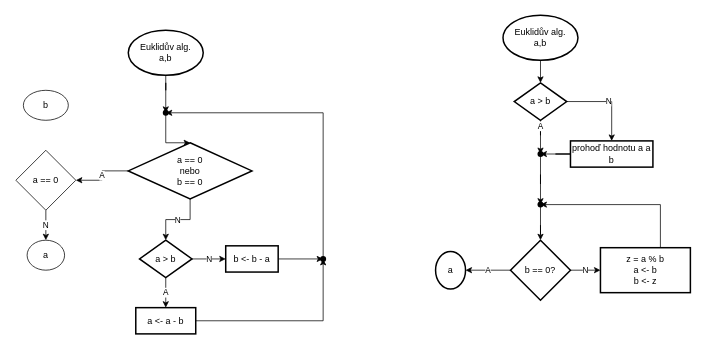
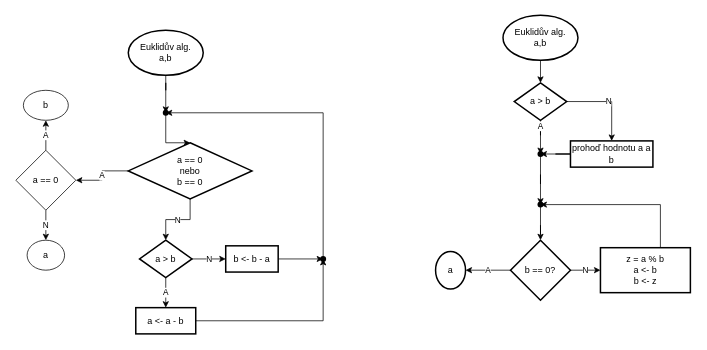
  <mxCell id="0" />
  <mxCell id="1" parent="0" />
  <mxCell id="2" value="" style="edgeStyle=orthogonalEdgeStyle;rounded=0;orthogonalLoop=1;jettySize=auto;html=1;" edge="1" parent="1" source="3" target="5"><mxGeometry relative="1" as="geometry" /></mxCell>
  <mxCell id="3" value="Euklidův alg.&lt;br&gt;a,b" style="strokeWidth=2;html=1;shape=mxgraph.flowchart.start_1;whiteSpace=wrap;" parent="1" vertex="1"><mxGeometry x="170" y="40" width="100" height="60" as="geometry" /></mxCell>
  <mxCell id="4" value="" style="edgeStyle=orthogonalEdgeStyle;rounded=0;orthogonalLoop=1;jettySize=auto;html=1;" edge="1" parent="1" source="5" target="8"><mxGeometry relative="1" as="geometry" /></mxCell>
  <mxCell id="5" value="" style="shape=waypoint;sketch=0;size=6;pointerEvents=1;points=[];fillColor=default;resizable=0;rotatable=0;perimeter=centerPerimeter;snapToPoint=1;strokeWidth=2;" vertex="1" parent="1"><mxGeometry x="200" y="130" width="40" height="40" as="geometry" /></mxCell>
  <mxCell id="6" value="A" style="edgeStyle=orthogonalEdgeStyle;rounded=0;orthogonalLoop=1;jettySize=auto;html=1;entryX=1;entryY=0.5;entryDx=0;entryDy=0;" edge="1" parent="1" source="8" target="14"><mxGeometry relative="1" as="geometry"><mxPoint x="130" y="240" as="targetPoint" /></mxGeometry></mxCell>
  <mxCell id="7" value="N" style="edgeStyle=orthogonalEdgeStyle;rounded=0;orthogonalLoop=1;jettySize=auto;html=1;" edge="1" parent="1" source="8" target="11"><mxGeometry relative="1" as="geometry" /></mxCell>
  <mxCell id="8" value="&lt;div&gt;a == 0&lt;/div&gt;&lt;div&gt;nebo&lt;/div&gt;&lt;div&gt;b == 0&lt;br&gt;&lt;/div&gt;" style="rhombus;whiteSpace=wrap;html=1;sketch=0;strokeWidth=2;" vertex="1" parent="1"><mxGeometry x="170" y="190" width="165" height="75" as="geometry" /></mxCell>
  <mxCell id="9" value="A" style="edgeStyle=orthogonalEdgeStyle;rounded=0;orthogonalLoop=1;jettySize=auto;html=1;" edge="1" parent="1" source="11" target="18"><mxGeometry relative="1" as="geometry" /></mxCell>
  <mxCell id="10" value="N" style="edgeStyle=orthogonalEdgeStyle;rounded=0;orthogonalLoop=1;jettySize=auto;html=1;" edge="1" parent="1" source="11" target="20"><mxGeometry relative="1" as="geometry" /></mxCell>
  <mxCell id="11" value="a &amp;gt; b" style="rhombus;whiteSpace=wrap;html=1;sketch=0;strokeWidth=2;" vertex="1" parent="1"><mxGeometry x="185" y="320" width="70" height="50" as="geometry" /></mxCell>
+ <mxCell id="12" value="A" style="edgeStyle=orthogonalEdgeStyle;rounded=0;orthogonalLoop=1;jettySize=auto;html=1;" edge="1" parent="1" source="14" target="15"><mxGeometry relative="1" as="geometry" /></mxCell>
  <mxCell id="13" value="N" style="edgeStyle=orthogonalEdgeStyle;rounded=0;orthogonalLoop=1;jettySize=auto;html=1;" edge="1" parent="1" source="14" target="16"><mxGeometry relative="1" as="geometry" /></mxCell>
  <mxCell id="14" value="a == 0" style="rhombus;whiteSpace=wrap;html=1;" vertex="1" parent="1"><mxGeometry x="20" y="200" width="80" height="80" as="geometry" /></mxCell>
  <mxCell id="15" value="b" style="ellipse;whiteSpace=wrap;html=1;" vertex="1" parent="1"><mxGeometry x="30" y="120" width="60" height="40" as="geometry" /></mxCell>
  <mxCell id="16" value="a" style="ellipse;whiteSpace=wrap;html=1;" vertex="1" parent="1"><mxGeometry x="35" y="320" width="50" height="40" as="geometry" /></mxCell>
  <mxCell id="17" value="" style="edgeStyle=orthogonalEdgeStyle;rounded=0;orthogonalLoop=1;jettySize=auto;html=1;entryX=0.675;entryY=0.55;entryDx=0;entryDy=0;entryPerimeter=0;" edge="1" parent="1" source="18" target="22"><mxGeometry relative="1" as="geometry"><mxPoint x="380" y="427.5" as="targetPoint" /></mxGeometry></mxCell>
  <mxCell id="18" value="a &amp;lt;- a - b" style="whiteSpace=wrap;html=1;sketch=0;strokeWidth=2;" vertex="1" parent="1"><mxGeometry x="180" y="410" width="80" height="35" as="geometry" /></mxCell>
  <mxCell id="19" value="" style="edgeStyle=orthogonalEdgeStyle;rounded=0;orthogonalLoop=1;jettySize=auto;html=1;" edge="1" parent="1" source="20" target="22"><mxGeometry relative="1" as="geometry" /></mxCell>
  <mxCell id="20" value="b &amp;lt;- b - a" style="whiteSpace=wrap;html=1;sketch=0;strokeWidth=2;" vertex="1" parent="1"><mxGeometry x="300" y="327.5" width="70" height="35" as="geometry" /></mxCell>
  <mxCell id="21" value="" style="edgeStyle=orthogonalEdgeStyle;rounded=0;orthogonalLoop=1;jettySize=auto;html=1;entryX=0.575;entryY=0.475;entryDx=0;entryDy=0;entryPerimeter=0;" edge="1" parent="1" source="22" target="5"><mxGeometry relative="1" as="geometry"><mxPoint x="485" y="225" as="targetPoint" /><Array as="points"><mxPoint x="430" y="150" /></Array></mxGeometry></mxCell>
  <mxCell id="22" value="" style="shape=waypoint;sketch=0;size=6;pointerEvents=1;points=[];fillColor=default;resizable=0;rotatable=0;perimeter=centerPerimeter;snapToPoint=1;strokeWidth=2;" vertex="1" parent="1"><mxGeometry x="410" y="325" width="40" height="40" as="geometry" /></mxCell>
  <mxCell id="23" value="Euklidův alg.&lt;br&gt;a,b" style="strokeWidth=2;html=1;shape=mxgraph.flowchart.start_1;whiteSpace=wrap;" vertex="1" parent="1"><mxGeometry x="670" y="20" width="100" height="60" as="geometry" /></mxCell>
  <mxCell id="24" value="" style="edgeStyle=orthogonalEdgeStyle;rounded=0;orthogonalLoop=1;jettySize=auto;html=1;entryX=0.5;entryY=0;entryDx=0;entryDy=0;exitX=0.5;exitY=1;exitDx=0;exitDy=0;exitPerimeter=0;" edge="1" parent="1" source="23" target="27"><mxGeometry relative="1" as="geometry"><mxPoint x="720" y="130" as="sourcePoint" /><mxPoint x="720" y="170" as="targetPoint" /></mxGeometry></mxCell>
  <mxCell id="25" value="N" style="edgeStyle=orthogonalEdgeStyle;rounded=0;orthogonalLoop=1;jettySize=auto;html=1;" edge="1" parent="1" source="27" target="29"><mxGeometry relative="1" as="geometry" /></mxCell>
  <mxCell id="26" value="A" style="edgeStyle=orthogonalEdgeStyle;rounded=0;orthogonalLoop=1;jettySize=auto;html=1;" edge="1" parent="1" source="27" target="31"><mxGeometry relative="1" as="geometry" /></mxCell>
  <mxCell id="27" value="a &amp;gt; b" style="rhombus;whiteSpace=wrap;html=1;sketch=0;strokeWidth=2;" vertex="1" parent="1"><mxGeometry x="685" y="110" width="70" height="50" as="geometry" /></mxCell>
  <mxCell id="28" value="" style="edgeStyle=orthogonalEdgeStyle;rounded=0;orthogonalLoop=1;jettySize=auto;html=1;" edge="1" parent="1" source="29" target="31"><mxGeometry relative="1" as="geometry" /></mxCell>
  <mxCell id="29" value="prohoď hodnotu a a b" style="whiteSpace=wrap;html=1;sketch=0;strokeWidth=2;" vertex="1" parent="1"><mxGeometry x="760" y="187.5" width="110" height="35" as="geometry" /></mxCell>
  <mxCell id="30" value="" style="edgeStyle=orthogonalEdgeStyle;rounded=0;orthogonalLoop=1;jettySize=auto;html=1;" edge="1" parent="1" source="31" target="33"><mxGeometry relative="1" as="geometry" /></mxCell>
  <mxCell id="31" value="" style="shape=waypoint;sketch=0;size=6;pointerEvents=1;points=[];fillColor=default;resizable=0;rotatable=0;perimeter=centerPerimeter;snapToPoint=1;strokeWidth=2;" vertex="1" parent="1"><mxGeometry x="700" y="185" width="40" height="40" as="geometry" /></mxCell>
  <mxCell id="32" value="" style="edgeStyle=orthogonalEdgeStyle;rounded=0;orthogonalLoop=1;jettySize=auto;html=1;" edge="1" parent="1" source="33" target="36"><mxGeometry relative="1" as="geometry" /></mxCell>
  <mxCell id="33" value="" style="shape=waypoint;sketch=0;size=6;pointerEvents=1;points=[];fillColor=default;resizable=0;rotatable=0;perimeter=centerPerimeter;snapToPoint=1;strokeWidth=2;" vertex="1" parent="1"><mxGeometry x="700" y="252.5" width="40" height="40" as="geometry" /></mxCell>
  <mxCell id="34" value="A" style="edgeStyle=orthogonalEdgeStyle;rounded=0;orthogonalLoop=1;jettySize=auto;html=1;" edge="1" parent="1" source="36" target="37"><mxGeometry relative="1" as="geometry" /></mxCell>
  <mxCell id="35" value="N" style="edgeStyle=orthogonalEdgeStyle;rounded=0;orthogonalLoop=1;jettySize=auto;html=1;" edge="1" parent="1" source="36" target="39"><mxGeometry relative="1" as="geometry" /></mxCell>
  <mxCell id="36" value="b == 0?" style="rhombus;whiteSpace=wrap;html=1;sketch=0;strokeWidth=2;" vertex="1" parent="1"><mxGeometry x="680" y="320" width="80" height="80" as="geometry" /></mxCell>
  <mxCell id="37" value="a" style="ellipse;whiteSpace=wrap;html=1;sketch=0;strokeWidth=2;" vertex="1" parent="1"><mxGeometry x="580" y="335" width="40" height="50" as="geometry" /></mxCell>
  <mxCell id="38" value="" style="edgeStyle=orthogonalEdgeStyle;rounded=0;orthogonalLoop=1;jettySize=auto;html=1;" edge="1" parent="1" source="39" target="33"><mxGeometry relative="1" as="geometry"><mxPoint x="880" y="252.5" as="targetPoint" /><Array as="points"><mxPoint x="880" y="273" /></Array></mxGeometry></mxCell>
  <mxCell id="39" value="&lt;div&gt;z = a % b&lt;/div&gt;&lt;div&gt;a &amp;lt;- b&lt;/div&gt;&lt;div&gt;b &amp;lt;- z&lt;br&gt;&lt;/div&gt;" style="whiteSpace=wrap;html=1;sketch=0;strokeWidth=2;" vertex="1" parent="1"><mxGeometry x="800" y="330" width="120" height="60" as="geometry" /></mxCell>
